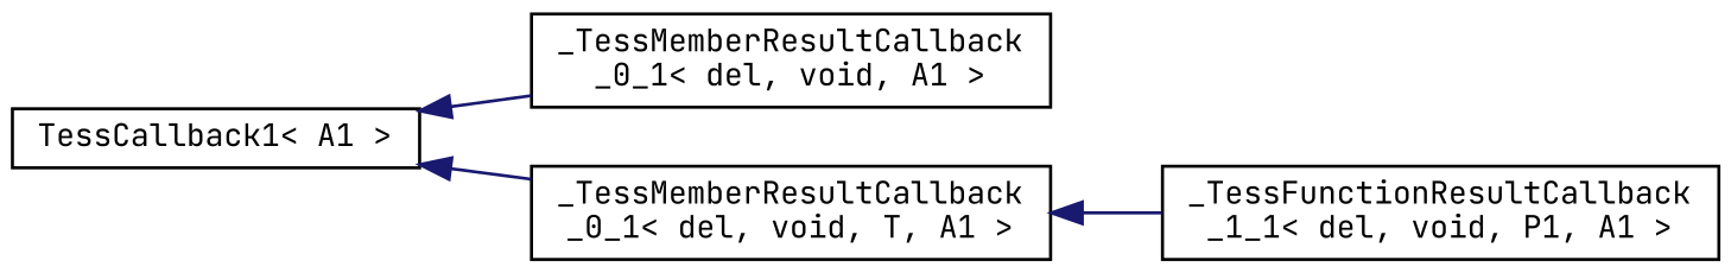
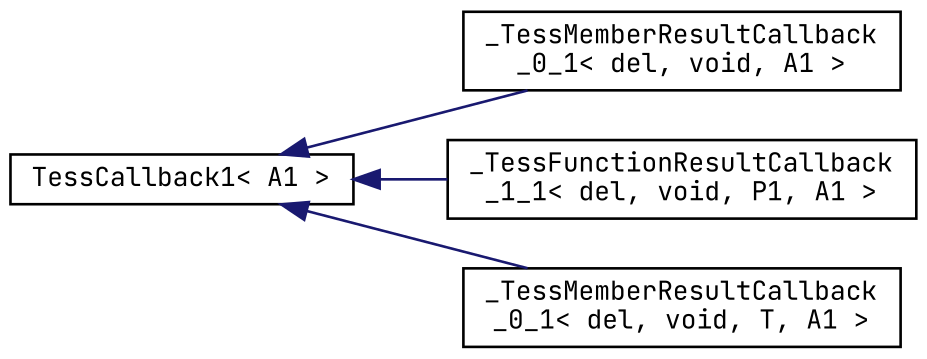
  digraph {
    fontname="JetBrains Mono"
    rankdir=LR
    node [color=black fillcolor=white fontname="JetBrains Mono" fontsize=10 shape=record style=filled]
    edge [color=midnightblue dir=back fontname="JetBrains Mono" fontsize=10 labelfontname=Helvetica labelfontsize=10 style=solid]
    n1 [height=0.2 label="TessCallback1\< A1 \>" width=0.4]
    n2 [height=0.2 label="_TessMemberResultCallback\l_0_1\< del, void, A1 \>" width=0.4]
    n3 [height=0.2 label="_TessFunctionResultCallback\l_1_1\< del, void, P1, A1 \>" width=0.4]
    n4 [height=0.2 label="_TessMemberResultCallback\l_0_1\< del, void, T, A1 \>" width=0.4]
    n1 -> n2
-   n4 -> n3
+   n1 -> n3
    n1 -> n4
  }
